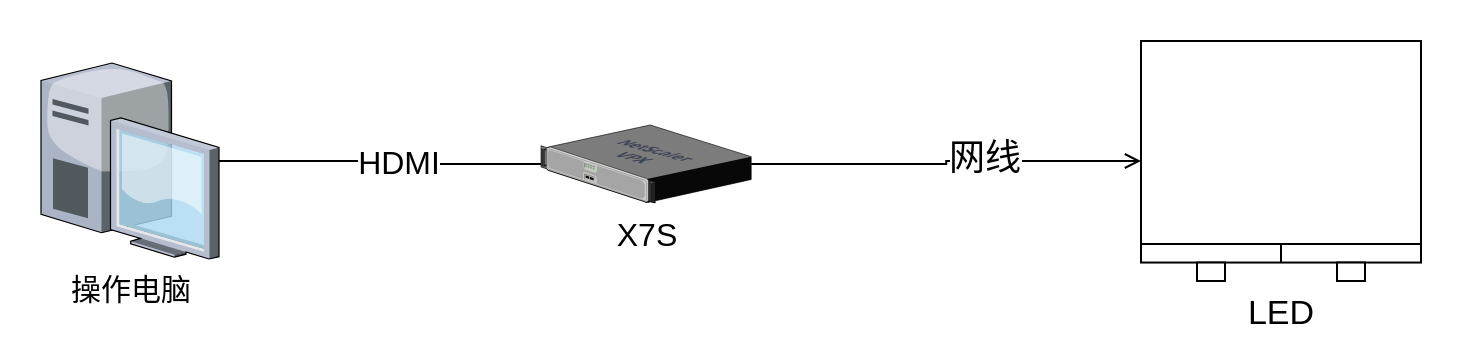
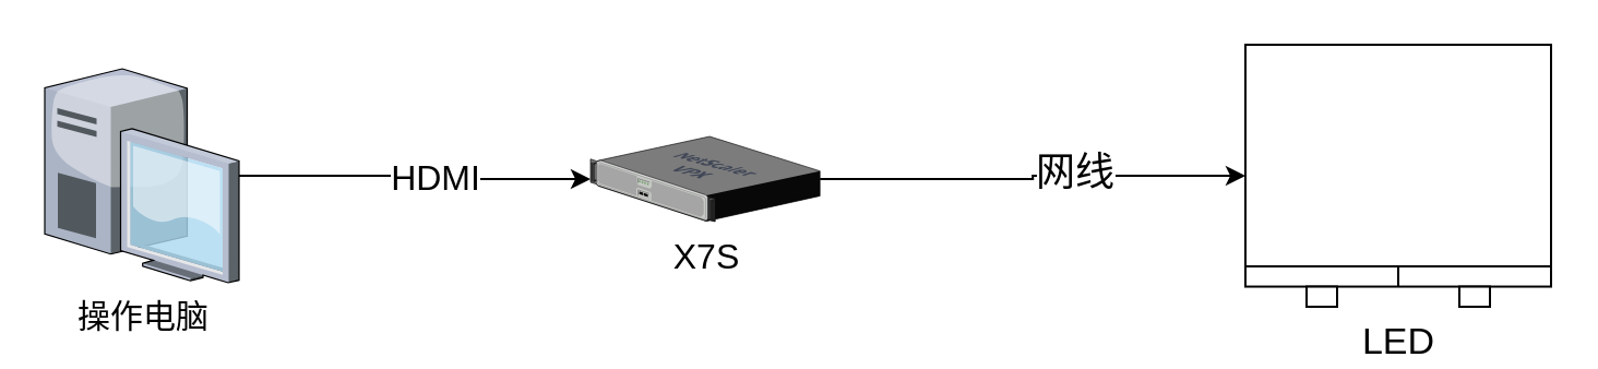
  <mxCell id="0" />
  <mxCell id="1" parent="0" />
- <mxCell id="2" style="edgeStyle=orthogonalEdgeStyle;rounded=0;orthogonalLoop=1;jettySize=auto;html=1;endArrow=none;" edge="1" parent="1" source="4" target="8"><mxGeometry relative="1" as="geometry"><mxPoint x="226.601" y="82.19" as="targetPoint" /></mxGeometry></mxCell>
+ <mxCell id="2" style="edgeStyle=orthogonalEdgeStyle;rounded=0;orthogonalLoop=1;jettySize=auto;html=1;" edge="1" parent="1" source="4" target="8"><mxGeometry relative="1" as="geometry"><mxPoint x="226.601" y="82.19" as="targetPoint" /></mxGeometry></mxCell>
  <mxCell id="3" value="&lt;font style=&quot;font-size: 16px;&quot;&gt;HDMI&lt;/font&gt;" style="edgeLabel;html=1;align=center;verticalAlign=middle;resizable=0;points=[];" vertex="1" connectable="0" parent="2"><mxGeometry x="0.118" y="1" relative="1" as="geometry"><mxPoint as="offset" /></mxGeometry></mxCell>
  <mxCell id="4" value="&lt;font style=&quot;font-size: 15px;&quot;&gt;操作电脑&lt;/font&gt;" style="verticalLabelPosition=bottom;sketch=0;aspect=fixed;html=1;verticalAlign=top;strokeColor=none;align=center;outlineConnect=0;shape=mxgraph.citrix.desktop;" vertex="1" parent="1"><mxGeometry x="20" y="31" width="89" height="98" as="geometry" /></mxCell>
- <mxCell id="5" value="" style="edgeStyle=orthogonalEdgeStyle;rounded=0;orthogonalLoop=1;jettySize=auto;html=1;endArrow=open;" edge="1" parent="1" source="8" target="7"><mxGeometry relative="1" as="geometry"><mxPoint x="381" y="80" as="sourcePoint" /></mxGeometry></mxCell>
+ <mxCell id="5" value="" style="edgeStyle=orthogonalEdgeStyle;rounded=0;orthogonalLoop=1;jettySize=auto;html=1;" edge="1" parent="1" source="8" target="7"><mxGeometry relative="1" as="geometry"><mxPoint x="381" y="80" as="sourcePoint" /></mxGeometry></mxCell>
  <mxCell id="6" value="&lt;font style=&quot;font-size: 18px;&quot;&gt;网线&lt;/font&gt;" style="edgeLabel;html=1;align=center;verticalAlign=middle;resizable=0;points=[];" vertex="1" connectable="0" parent="5"><mxGeometry x="0.199" y="2" relative="1" as="geometry"><mxPoint as="offset" /></mxGeometry></mxCell>
  <mxCell id="7" value="&lt;font style=&quot;font-size: 17px;&quot;&gt;LED&lt;/font&gt;" style="verticalLabelPosition=bottom;html=1;verticalAlign=top;align=center;shape=mxgraph.floorplan.dresser;" vertex="1" parent="1"><mxGeometry x="570" y="20" width="140" height="120" as="geometry" /></mxCell>
  <mxCell id="8" value="&lt;font style=&quot;font-size: 16px;&quot;&gt;X7S&lt;/font&gt;" style="verticalLabelPosition=bottom;sketch=0;aspect=fixed;html=1;verticalAlign=top;strokeColor=none;align=center;outlineConnect=0;shape=mxgraph.citrix.netscaler_vpx;" vertex="1" parent="1"><mxGeometry x="270" y="62" width="105.08" height="39" as="geometry" /></mxCell>
